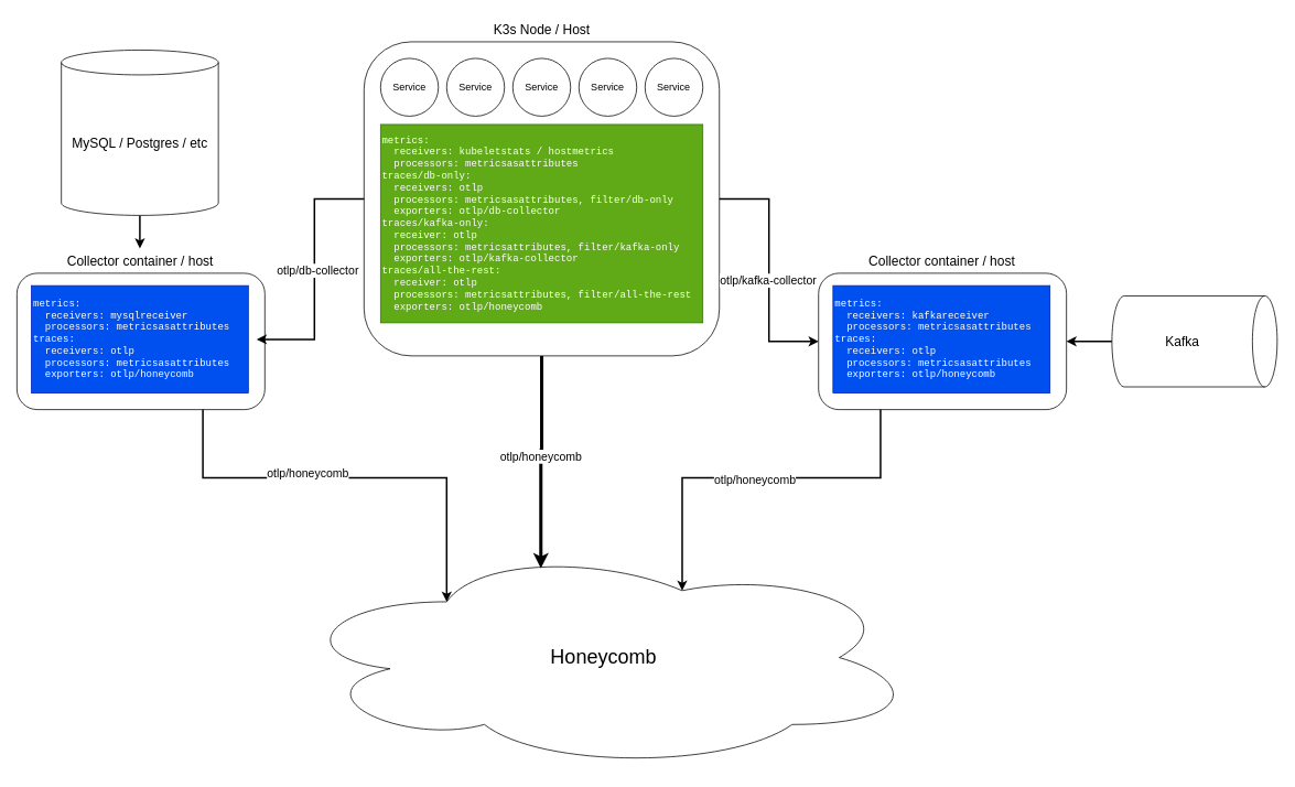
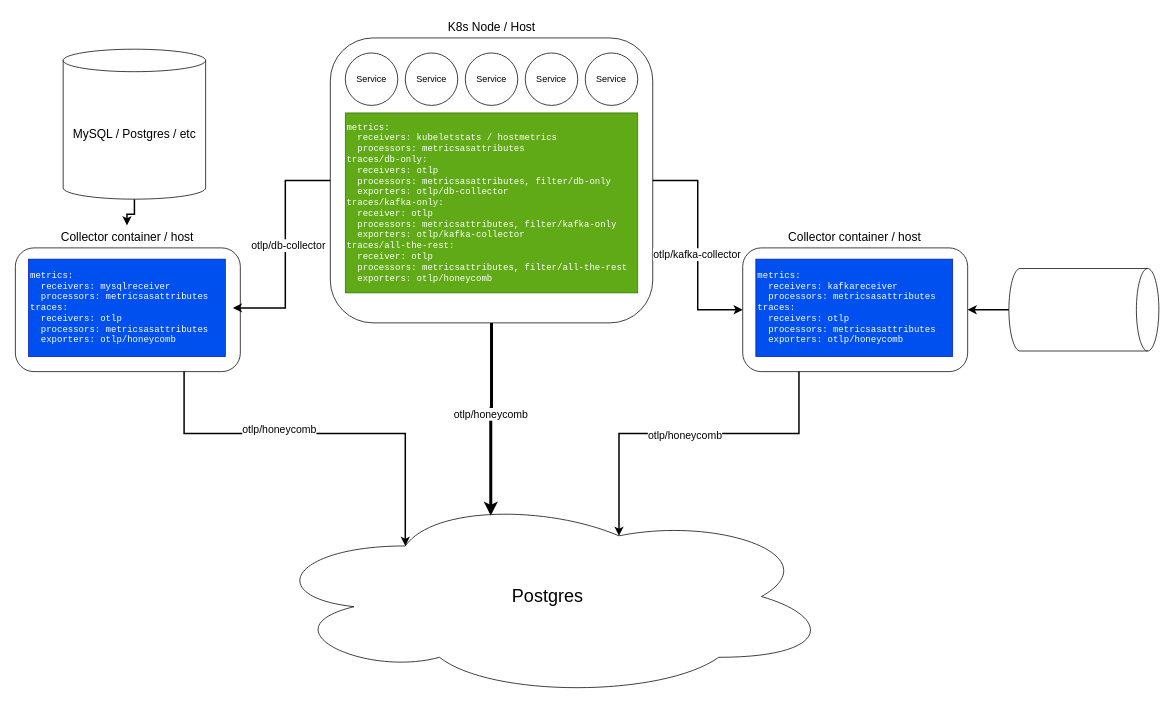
  <mxCell id="0" />
  <mxCell id="1" parent="0" />
  <mxCell id="2" value="" style="group" parent="1" vertex="1" connectable="0"><mxGeometry x="440" y="20" width="430" height="410" as="geometry" /></mxCell>
  <mxCell id="3" value="" style="rounded=1;whiteSpace=wrap;html=1;" parent="2" vertex="1"><mxGeometry y="30" width="430" height="380" as="geometry" /></mxCell>
- <mxCell id="4" value="K3s Node / Host" style="text;html=1;align=center;verticalAlign=middle;resizable=0;points=[];autosize=1;strokeColor=none;fillColor=none;fontSize=16;" parent="2" vertex="1"><mxGeometry x="145" width="140" height="30" as="geometry" /></mxCell>
+ <mxCell id="4" value="K8s Node / Host" style="text;html=1;align=center;verticalAlign=middle;resizable=0;points=[];autosize=1;strokeColor=none;fillColor=none;fontSize=16;" parent="2" vertex="1"><mxGeometry x="145" width="140" height="30" as="geometry" /></mxCell>
  <mxCell id="5" value="metrics:&lt;br&gt;&amp;nbsp; receivers: kubeletstats / hostmetrics&lt;br&gt;&amp;nbsp; processors: metricsasattributes&lt;br&gt;traces/db-only:&lt;br&gt;&amp;nbsp; receivers: otlp&lt;br&gt;&amp;nbsp; processors: metricsasattributes, filter/db-only&lt;br&gt;&amp;nbsp; exporters: otlp/db-collector&lt;br&gt;traces/kafka-only:&lt;br&gt;&amp;nbsp; receiver: otlp&lt;br&gt;&amp;nbsp; processors: metricsattributes, filter/kafka-only&lt;br&gt;&amp;nbsp; exporters: otlp/kafka-collector&lt;br&gt;traces/all-the-rest:&lt;br&gt;&amp;nbsp; receiver: otlp&lt;br&gt;&amp;nbsp; processors: metricsattributes, filter/all-the-rest&lt;br&gt;&amp;nbsp; exporters: otlp/honeycomb" style="rounded=0;whiteSpace=wrap;html=1;fillColor=#60a917;fontColor=#ffffff;strokeColor=#2D7600;align=left;fontFamily=Courier New;" parent="2" vertex="1"><mxGeometry x="20" y="130" width="390" height="240" as="geometry" /></mxCell>
  <mxCell id="6" value="Service" style="ellipse;whiteSpace=wrap;html=1;aspect=fixed;" parent="2" vertex="1"><mxGeometry x="20" y="50" width="70" height="70" as="geometry" /></mxCell>
  <mxCell id="7" value="Service" style="ellipse;whiteSpace=wrap;html=1;aspect=fixed;" parent="2" vertex="1"><mxGeometry x="100" y="50" width="70" height="70" as="geometry" /></mxCell>
  <mxCell id="8" value="Service" style="ellipse;whiteSpace=wrap;html=1;aspect=fixed;" parent="2" vertex="1"><mxGeometry x="180" y="50" width="70" height="70" as="geometry" /></mxCell>
  <mxCell id="9" value="Service" style="ellipse;whiteSpace=wrap;html=1;aspect=fixed;" parent="2" vertex="1"><mxGeometry x="260" y="50" width="70" height="70" as="geometry" /></mxCell>
  <mxCell id="10" value="Service" style="ellipse;whiteSpace=wrap;html=1;aspect=fixed;" parent="2" vertex="1"><mxGeometry x="340" y="50" width="70" height="70" as="geometry" /></mxCell>
  <mxCell id="11" value="" style="group" parent="1" vertex="1" connectable="0"><mxGeometry x="20" y="60" width="300" height="435" as="geometry" /></mxCell>
  <mxCell id="12" value="" style="group" parent="11" vertex="1" connectable="0"><mxGeometry y="240" width="300" height="195" as="geometry" /></mxCell>
  <mxCell id="13" value="" style="rounded=1;whiteSpace=wrap;html=1;" parent="12" vertex="1"><mxGeometry y="30" width="300" height="165" as="geometry" /></mxCell>
  <mxCell id="14" value="metrics:&lt;br&gt;&amp;nbsp; receivers: mysqlreceiver&lt;br&gt;&amp;nbsp; processors: metricsasattributes&lt;br&gt;traces:&lt;br&gt;&amp;nbsp; receivers: otlp&lt;br&gt;&amp;nbsp; processors: metricsasattributes&lt;br&gt;&amp;nbsp; exporters: otlp/honeycomb" style="rounded=0;whiteSpace=wrap;html=1;align=left;fontFamily=Courier New;fillColor=#0050ef;fontColor=#ffffff;strokeColor=#001DBC;" parent="12" vertex="1"><mxGeometry x="17.5" y="45" width="262.5" height="130" as="geometry" /></mxCell>
  <mxCell id="15" value="Collector container / host" style="text;html=1;align=center;verticalAlign=middle;resizable=0;points=[];autosize=1;strokeColor=none;fillColor=none;fontSize=16;" parent="12" vertex="1"><mxGeometry x="48.75" width="200" height="30" as="geometry" /></mxCell>
  <mxCell id="16" style="edgeStyle=orthogonalEdgeStyle;rounded=0;orthogonalLoop=1;jettySize=auto;html=1;exitX=0.5;exitY=1;exitDx=0;exitDy=0;exitPerimeter=0;strokeWidth=2;" parent="11" source="17" target="15" edge="1"><mxGeometry relative="1" as="geometry" /></mxCell>
- <mxCell id="17" value="MySQL / Postgres / etc" style="shape=cylinder3;whiteSpace=wrap;html=1;boundedLbl=1;backgroundOutline=1;size=15;fontSize=16;" parent="11" vertex="1"><mxGeometry x="53.75" width="190" height="200" as="geometry" /></mxCell>
+ <mxCell id="17" value="MySQL / Postgres / etc" style="shape=cylinder3;whiteSpace=wrap;html=1;boundedLbl=1;backgroundOutline=1;size=15;fontSize=16;" parent="11" vertex="1"><mxGeometry x="63.75" y="5" width="190" height="200" as="geometry" /></mxCell>
  <mxCell id="18" style="edgeStyle=orthogonalEdgeStyle;rounded=0;orthogonalLoop=1;jettySize=auto;html=1;exitX=1;exitY=0.5;exitDx=0;exitDy=0;entryX=0;entryY=0.5;entryDx=0;entryDy=0;strokeWidth=2;fontSize=14;" parent="1" source="3" target="22" edge="1"><mxGeometry relative="1" as="geometry" /></mxCell>
  <mxCell id="19" value="otlp/kafka-collector" style="edgeLabel;html=1;align=center;verticalAlign=middle;resizable=0;points=[];fontSize=14;" parent="18" vertex="1" connectable="0"><mxGeometry x="0.08" y="-2" relative="1" as="geometry"><mxPoint as="offset" /></mxGeometry></mxCell>
  <mxCell id="20" value="" style="group" parent="1" vertex="1" connectable="0"><mxGeometry x="990" y="300" width="555" height="195" as="geometry" /></mxCell>
  <mxCell id="21" value="" style="group" parent="20" vertex="1" connectable="0"><mxGeometry width="300" height="195" as="geometry" /></mxCell>
  <mxCell id="22" value="" style="rounded=1;whiteSpace=wrap;html=1;" parent="21" vertex="1"><mxGeometry y="30" width="300" height="165" as="geometry" /></mxCell>
  <mxCell id="23" value="metrics:&lt;br&gt;&amp;nbsp; receivers: kafkareceiver&lt;br&gt;&amp;nbsp; processors: metricsasattributes&lt;br&gt;traces:&lt;br&gt;&amp;nbsp; receivers: otlp&lt;br&gt;&amp;nbsp; processors: metricsasattributes&lt;br&gt;&amp;nbsp; exporters: otlp/honeycomb" style="rounded=0;whiteSpace=wrap;html=1;align=left;fontFamily=Courier New;fillColor=#0050ef;fontColor=#ffffff;strokeColor=#001DBC;" parent="21" vertex="1"><mxGeometry x="17.5" y="45" width="262.5" height="130" as="geometry" /></mxCell>
  <mxCell id="24" value="Collector container / host" style="text;html=1;align=center;verticalAlign=middle;resizable=0;points=[];autosize=1;strokeColor=none;fillColor=none;fontSize=16;" parent="21" vertex="1"><mxGeometry x="48.75" width="200" height="30" as="geometry" /></mxCell>
  <mxCell id="25" style="edgeStyle=orthogonalEdgeStyle;rounded=0;orthogonalLoop=1;jettySize=auto;html=1;exitX=0.5;exitY=1;exitDx=0;exitDy=0;exitPerimeter=0;strokeWidth=2;entryX=1;entryY=0.5;entryDx=0;entryDy=0;" parent="20" source="27" target="22" edge="1"><mxGeometry relative="1" as="geometry" /></mxCell>
  <mxCell id="26" value="" style="group" parent="20" vertex="1" connectable="0"><mxGeometry x="355" y="57.5" width="200" height="110" as="geometry" /></mxCell>
  <mxCell id="27" value="" style="shape=cylinder3;whiteSpace=wrap;html=1;boundedLbl=1;backgroundOutline=1;size=15;fontSize=16;rotation=90;" parent="26" vertex="1"><mxGeometry x="45" y="-45" width="110" height="200" as="geometry" /></mxCell>
- <mxCell id="28" value="Kafka" style="text;html=1;align=center;verticalAlign=middle;resizable=0;points=[];autosize=1;strokeColor=none;fillColor=none;fontSize=16;" parent="26" vertex="1"><mxGeometry x="55" y="40" width="60" height="30" as="geometry" /></mxCell>
- <mxCell id="29" value="Honeycomb" style="ellipse;shape=cloud;whiteSpace=wrap;html=1;fontSize=24;" parent="1" vertex="1"><mxGeometry x="350" y="660" width="760" height="270" as="geometry" /></mxCell>
+ <mxCell id="29" value="Postgres" style="ellipse;shape=cloud;whiteSpace=wrap;html=1;fontSize=24;" parent="1" vertex="1"><mxGeometry x="350" y="660" width="760" height="270" as="geometry" /></mxCell>
  <mxCell id="30" style="edgeStyle=orthogonalEdgeStyle;rounded=0;orthogonalLoop=1;jettySize=auto;html=1;exitX=0;exitY=0.5;exitDx=0;exitDy=0;entryX=0.967;entryY=0.485;entryDx=0;entryDy=0;entryPerimeter=0;strokeWidth=2;" parent="1" source="3" target="13" edge="1"><mxGeometry relative="1" as="geometry" /></mxCell>
  <mxCell id="31" value="otlp/db-collector" style="edgeLabel;html=1;align=center;verticalAlign=middle;resizable=0;points=[];fontSize=14;" parent="30" vertex="1" connectable="0"><mxGeometry x="-0.024" y="3" relative="1" as="geometry"><mxPoint as="offset" /></mxGeometry></mxCell>
  <mxCell id="32" style="edgeStyle=orthogonalEdgeStyle;rounded=0;orthogonalLoop=1;jettySize=auto;html=1;entryX=0.25;entryY=0.25;entryDx=0;entryDy=0;entryPerimeter=0;exitX=0.75;exitY=1;exitDx=0;exitDy=0;strokeWidth=2;" parent="1" source="13" target="29" edge="1"><mxGeometry relative="1" as="geometry"><mxPoint x="110" y="630" as="sourcePoint" /></mxGeometry></mxCell>
  <mxCell id="33" value="otlp/honeycomb" style="edgeLabel;html=1;align=center;verticalAlign=middle;resizable=0;points=[];fontSize=14;" parent="32" vertex="1" connectable="0"><mxGeometry x="-0.213" y="6" relative="1" as="geometry"><mxPoint x="1" as="offset" /></mxGeometry></mxCell>
  <mxCell id="34" style="edgeStyle=orthogonalEdgeStyle;rounded=0;orthogonalLoop=1;jettySize=auto;html=1;exitX=0.5;exitY=1;exitDx=0;exitDy=0;entryX=0.4;entryY=0.1;entryDx=0;entryDy=0;entryPerimeter=0;strokeWidth=4;" parent="1" source="3" target="29" edge="1"><mxGeometry relative="1" as="geometry" /></mxCell>
  <mxCell id="35" value="otlp/honeycomb" style="edgeLabel;html=1;align=center;verticalAlign=middle;resizable=0;points=[];fontSize=14;" parent="34" vertex="1" connectable="0"><mxGeometry x="-0.065" y="-1" relative="1" as="geometry"><mxPoint y="1" as="offset" /></mxGeometry></mxCell>
  <mxCell id="36" style="edgeStyle=orthogonalEdgeStyle;rounded=0;orthogonalLoop=1;jettySize=auto;html=1;exitX=0.25;exitY=1;exitDx=0;exitDy=0;entryX=0.625;entryY=0.2;entryDx=0;entryDy=0;entryPerimeter=0;strokeWidth=2;" parent="1" source="22" target="29" edge="1"><mxGeometry relative="1" as="geometry" /></mxCell>
  <mxCell id="37" value="otlp/honeycomb" style="edgeLabel;html=1;align=center;verticalAlign=middle;resizable=0;points=[];fontSize=14;" parent="36" vertex="1" connectable="0"><mxGeometry x="0.02" y="2" relative="1" as="geometry"><mxPoint x="-1" as="offset" /></mxGeometry></mxCell>
